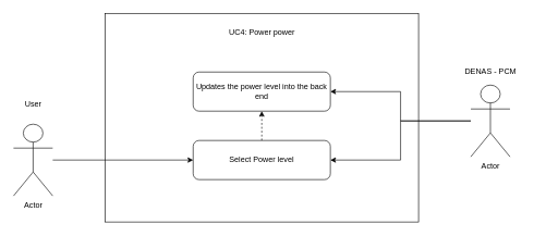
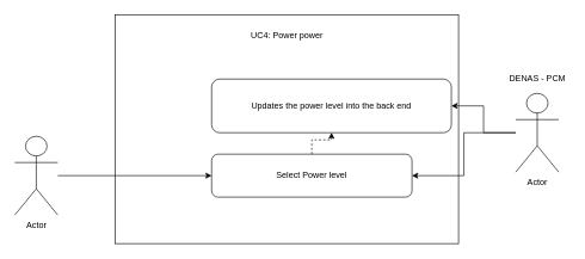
  <mxCell id="0" />
  <mxCell id="1" parent="0" />
  <mxCell id="2" value="" style="rounded=0;whiteSpace=wrap;html=1;" vertex="1" parent="1"><mxGeometry x="160" y="20" width="480" height="320" as="geometry" /></mxCell>
  <mxCell id="3" style="edgeStyle=orthogonalEdgeStyle;rounded=0;orthogonalLoop=1;jettySize=auto;html=1;entryX=0;entryY=0.5;entryDx=0;entryDy=0;" edge="1" parent="1" source="4" target="13"><mxGeometry relative="1" as="geometry" /></mxCell>
  <mxCell id="4" value="Actor" style="shape=umlActor;verticalLabelPosition=bottom;verticalAlign=top;html=1;outlineConnect=0;" vertex="1" parent="1"><mxGeometry x="20" y="190" width="60" height="110" as="geometry" /></mxCell>
- <mxCell id="5" value="User" style="text;html=1;align=center;verticalAlign=middle;resizable=0;points=[];autosize=1;" vertex="1" parent="1"><mxGeometry x="30" y="150" width="40" height="20" as="geometry" /></mxCell>
  <mxCell id="6" value="UC4: Power power" style="text;html=1;strokeColor=none;fillColor=none;align=center;verticalAlign=middle;whiteSpace=wrap;rounded=0;" vertex="1" parent="1"><mxGeometry x="257.5" y="40" width="285" height="20" as="geometry" /></mxCell>
  <mxCell id="7" style="edgeStyle=orthogonalEdgeStyle;rounded=0;orthogonalLoop=1;jettySize=auto;html=1;entryX=1;entryY=0.5;entryDx=0;entryDy=0;" edge="1" parent="1" source="9" target="11"><mxGeometry relative="1" as="geometry" /></mxCell>
  <mxCell id="8" style="edgeStyle=orthogonalEdgeStyle;rounded=0;orthogonalLoop=1;jettySize=auto;html=1;entryX=1;entryY=0.5;entryDx=0;entryDy=0;" edge="1" parent="1" source="9" target="13"><mxGeometry relative="1" as="geometry" /></mxCell>
  <mxCell id="9" value="Actor" style="shape=umlActor;verticalLabelPosition=bottom;verticalAlign=top;html=1;outlineConnect=0;" vertex="1" parent="1"><mxGeometry x="720" y="130" width="60" height="110" as="geometry" /></mxCell>
  <mxCell id="10" value="DENAS - PCM" style="text;html=1;align=center;verticalAlign=middle;resizable=0;points=[];autosize=1;" vertex="1" parent="1"><mxGeometry x="705" y="100" width="90" height="20" as="geometry" /></mxCell>
- <mxCell id="11" value="Updates the power level into the back end" style="rounded=1;whiteSpace=wrap;html=1;" vertex="1" parent="1"><mxGeometry x="295" y="110" width="210" height="60" as="geometry" /></mxCell>
+ <mxCell id="11" value="Updates the power level into the back end" style="rounded=1;whiteSpace=wrap;html=1;" vertex="1" parent="1"><mxGeometry x="295" y="110" width="335" height="75" as="geometry" /></mxCell>
  <mxCell id="12" style="edgeStyle=orthogonalEdgeStyle;rounded=0;orthogonalLoop=1;jettySize=auto;html=1;dashed=1;" edge="1" parent="1" source="13" target="11"><mxGeometry relative="1" as="geometry" /></mxCell>
- <mxCell id="13" value="Select Power level" style="rounded=1;whiteSpace=wrap;html=1;" vertex="1" parent="1"><mxGeometry x="295" y="215" width="210" height="60" as="geometry" /></mxCell>
+ <mxCell id="13" value="Select Power level" style="rounded=1;whiteSpace=wrap;html=1;" vertex="1" parent="1"><mxGeometry x="295" y="215" width="280" height="60" as="geometry" /></mxCell>
